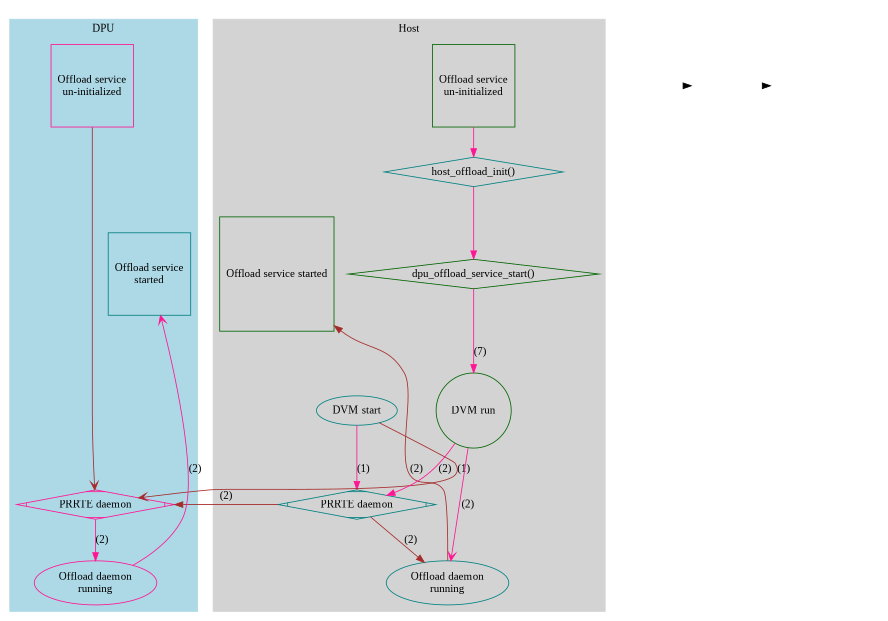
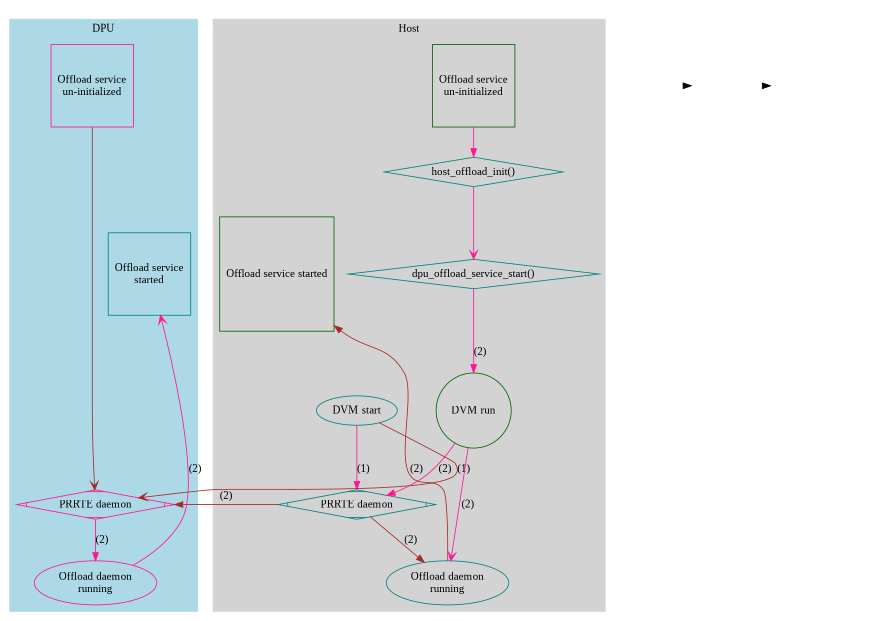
  digraph {
    fontname="Liberation Serif"
    newrank=true
    splines=true
    node [color=teal fontname="Liberation Serif"]
    edge [constraint=false fontname="Liberation Serif"]
-   n1 [color=darkgreen label="dpu_offload_service_start()" shape=diamond]
+   n1 [label="dpu_offload_service_start()" shape=diamond]
    n2 [label="Offload service\nstarted" shape=square]
    n3 [color=darkgreen label="Offload service\nun-initialized" shape=square]
    n4 [color=deeppink label="Offload service\nun-initialized" shape=square]
    n5 [label="PRRTE daemon" shape=Mdiamond]
    n6 [color=deeppink label="PRRTE daemon" shape=Mdiamond]
    n7 [color=darkgreen label="Offload service started" shape=square]
    n8 [label="host_offload_init()" shape=diamond]
    n9 [label="Offload daemon\nrunning"]
    n10 [label="DVM start"]
    n11 [color=darkgreen label="DVM run" shape=circle]
    n12 [color=deeppink label="Offload daemon\nrunning"]
    rank1 [style=invisible color=""]
    rank2 [style=invisible color=""]
    rank3 [style=invisible color=""]
    rank4 [style=invisible color=""]
    subgraph sub_1 {
      rank=same
      n1
      n2
    }
    subgraph sub_2 {
      rank=same
      n3
      n4
    }
    subgraph sub_3 {
      rank=same
      n5
      n6
    }
    subgraph sub_4 {
      rank=same
      n2
      n7
    }
    subgraph cluster_5 {
      color=lightgrey
      label=Host
      style=filled
      n1
      n3
      n5
      n7
      n8
      n9
      n10
      n11
    }
    subgraph cluster_6 {
      color=lightblue
      label=DPU
      style=filled
      n2
      n4
      n6
      n12
    }
    n1 -> n2 [style=invis]
-   n1 -> n11 [arrowhead=normal color=deeppink label="(7)" constraint=""]
+   n1 -> n11 [arrowhead=normal color=deeppink label="(2)" constraint=""]
    n3 -> n4 [style=invis]
    n3 -> n8 [arrowhead=normal color=deeppink constraint=""]
    n4 -> n6 [arrowhead=vee color=brown constraint=""]
    n5 -> n6 [arrowhead=normal color=brown label="(2)"]
    n5 -> n9 [arrowhead=normal color=brown label="(2)" constraint=""]
    n6 -> n12 [arrowhead=normal color=deeppink label="(2)" constraint=""]
    n7 -> n2 [style=invis]
-   n8 -> n1 [arrowhead=normal color=deeppink constraint=""]
+   n8 -> n1 [arrowhead=vee color=deeppink constraint=""]
    n9 -> n7 [arrowhead=normal color=brown label="(2)"]
    n10 -> n5 [arrowhead=normal color=deeppink label="(1)" constraint=""]
    n10 -> n6 [arrowhead=vee color=brown label="(1)"]
    n11 -> n5 [arrowhead=normal color=deeppink label="(2)" constraint=""]
    n11 -> n9 [arrowhead=vee color=deeppink label="(2)" constraint=""]
    n12 -> n2 [arrowhead=vee color=deeppink label="(2)"]
    rank1 -> n1 [style=invis]
    rank1 -> rank2 [style=invisible]
    rank2 -> n3 [style=invis]
    rank2 -> rank3 [style=invisible]
    rank3 -> n7 [style=invis]
  }
